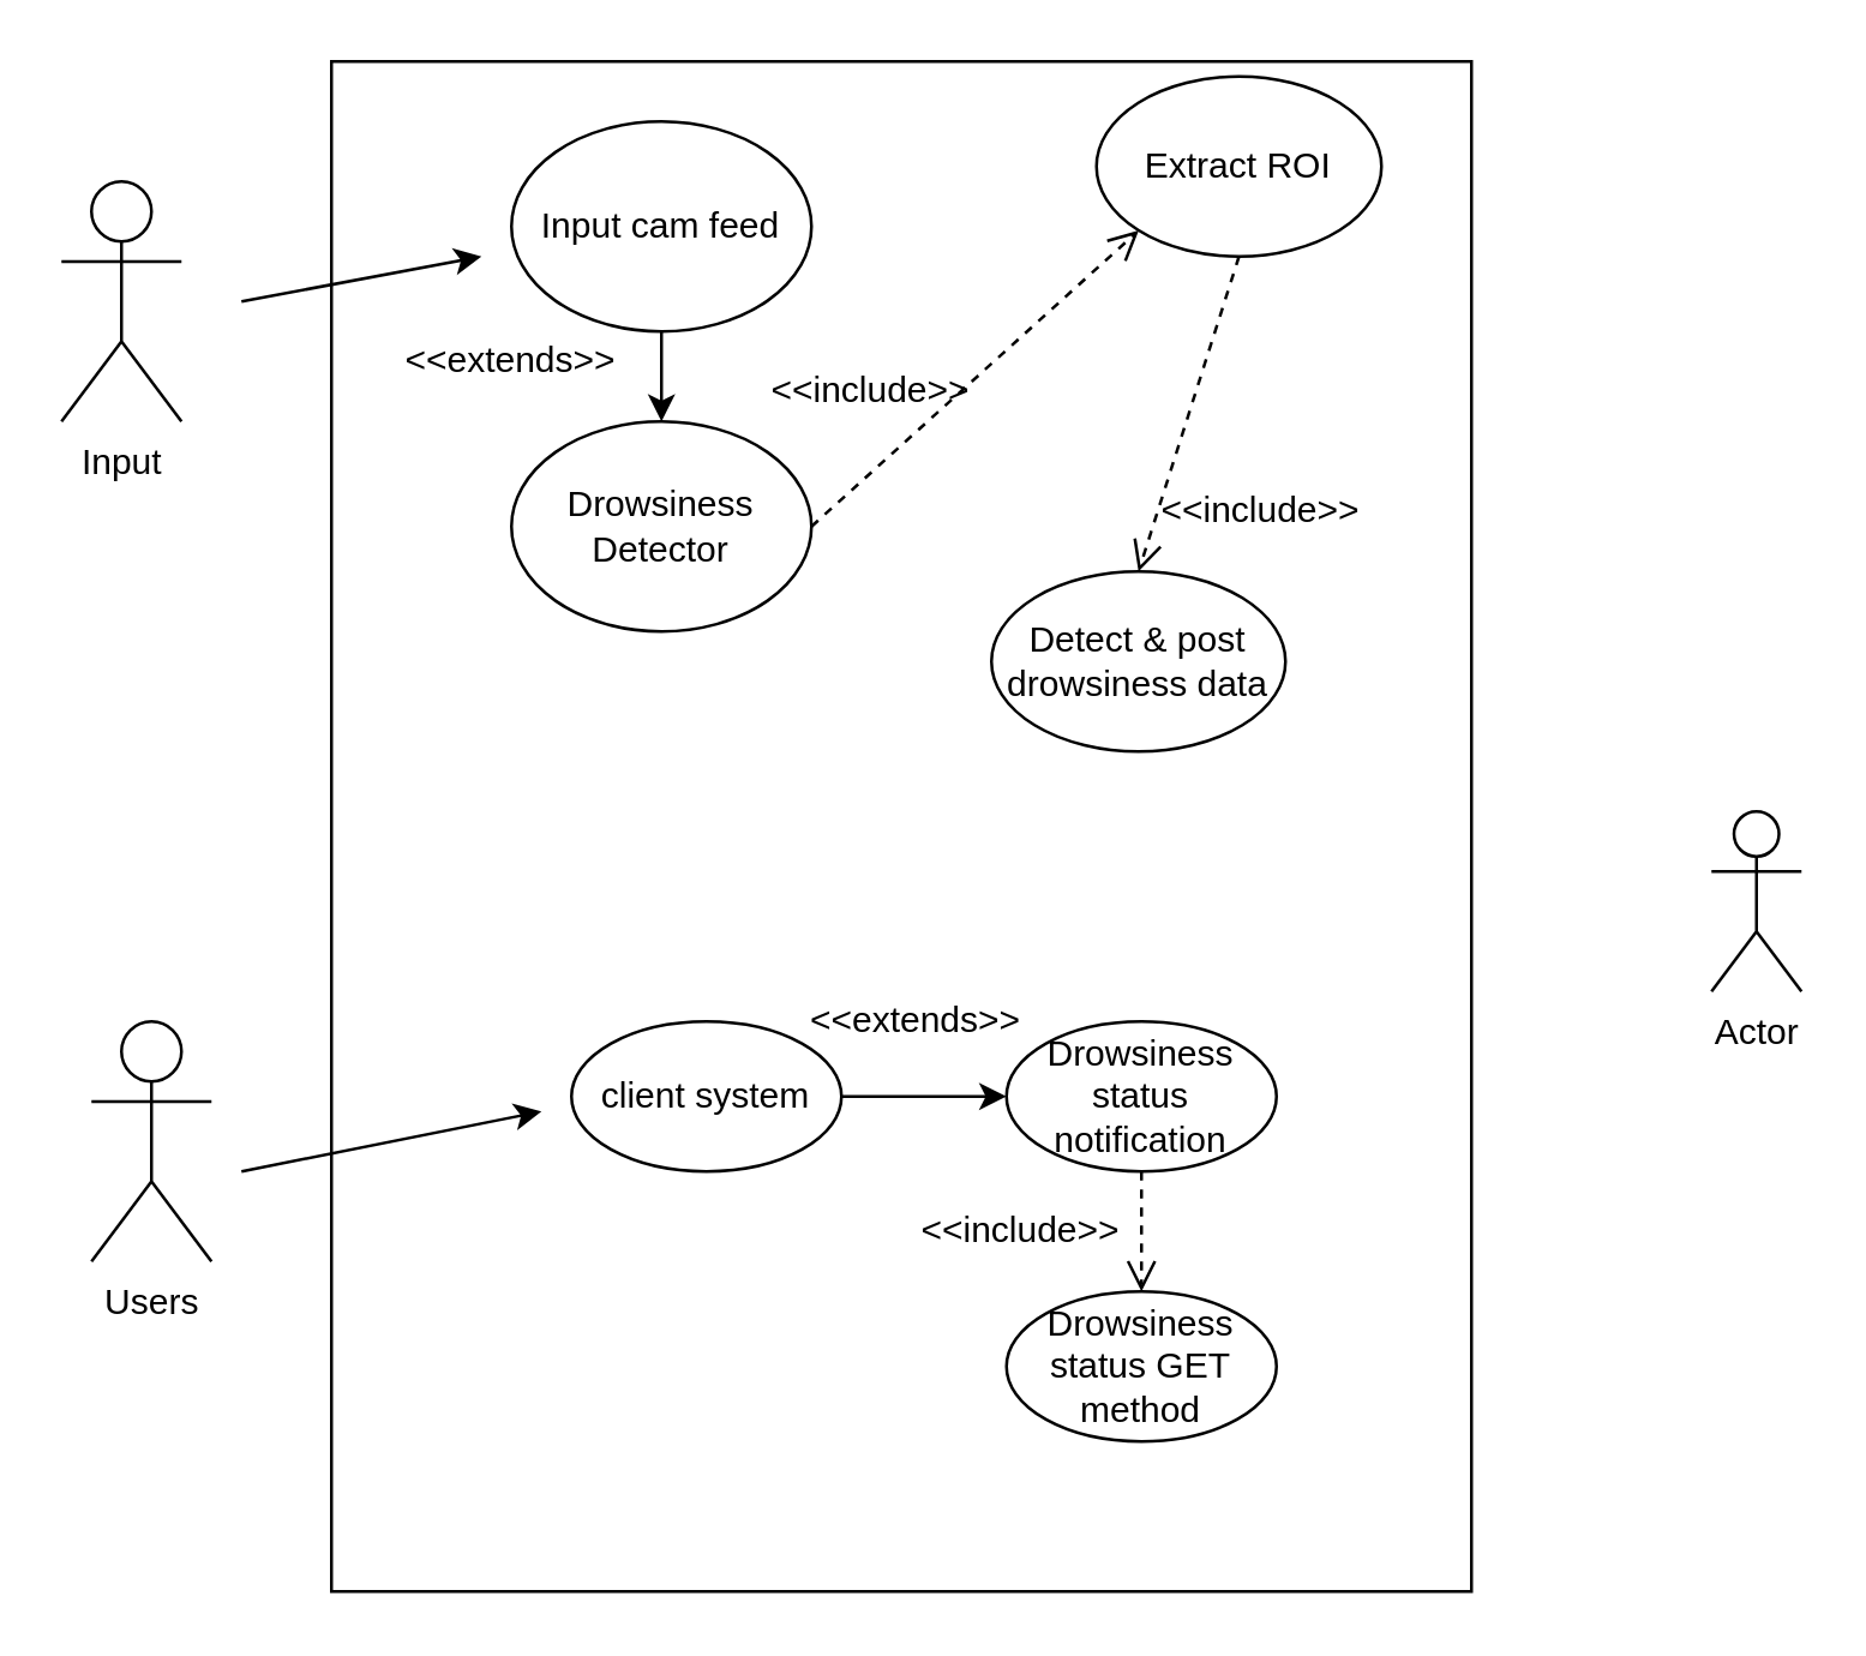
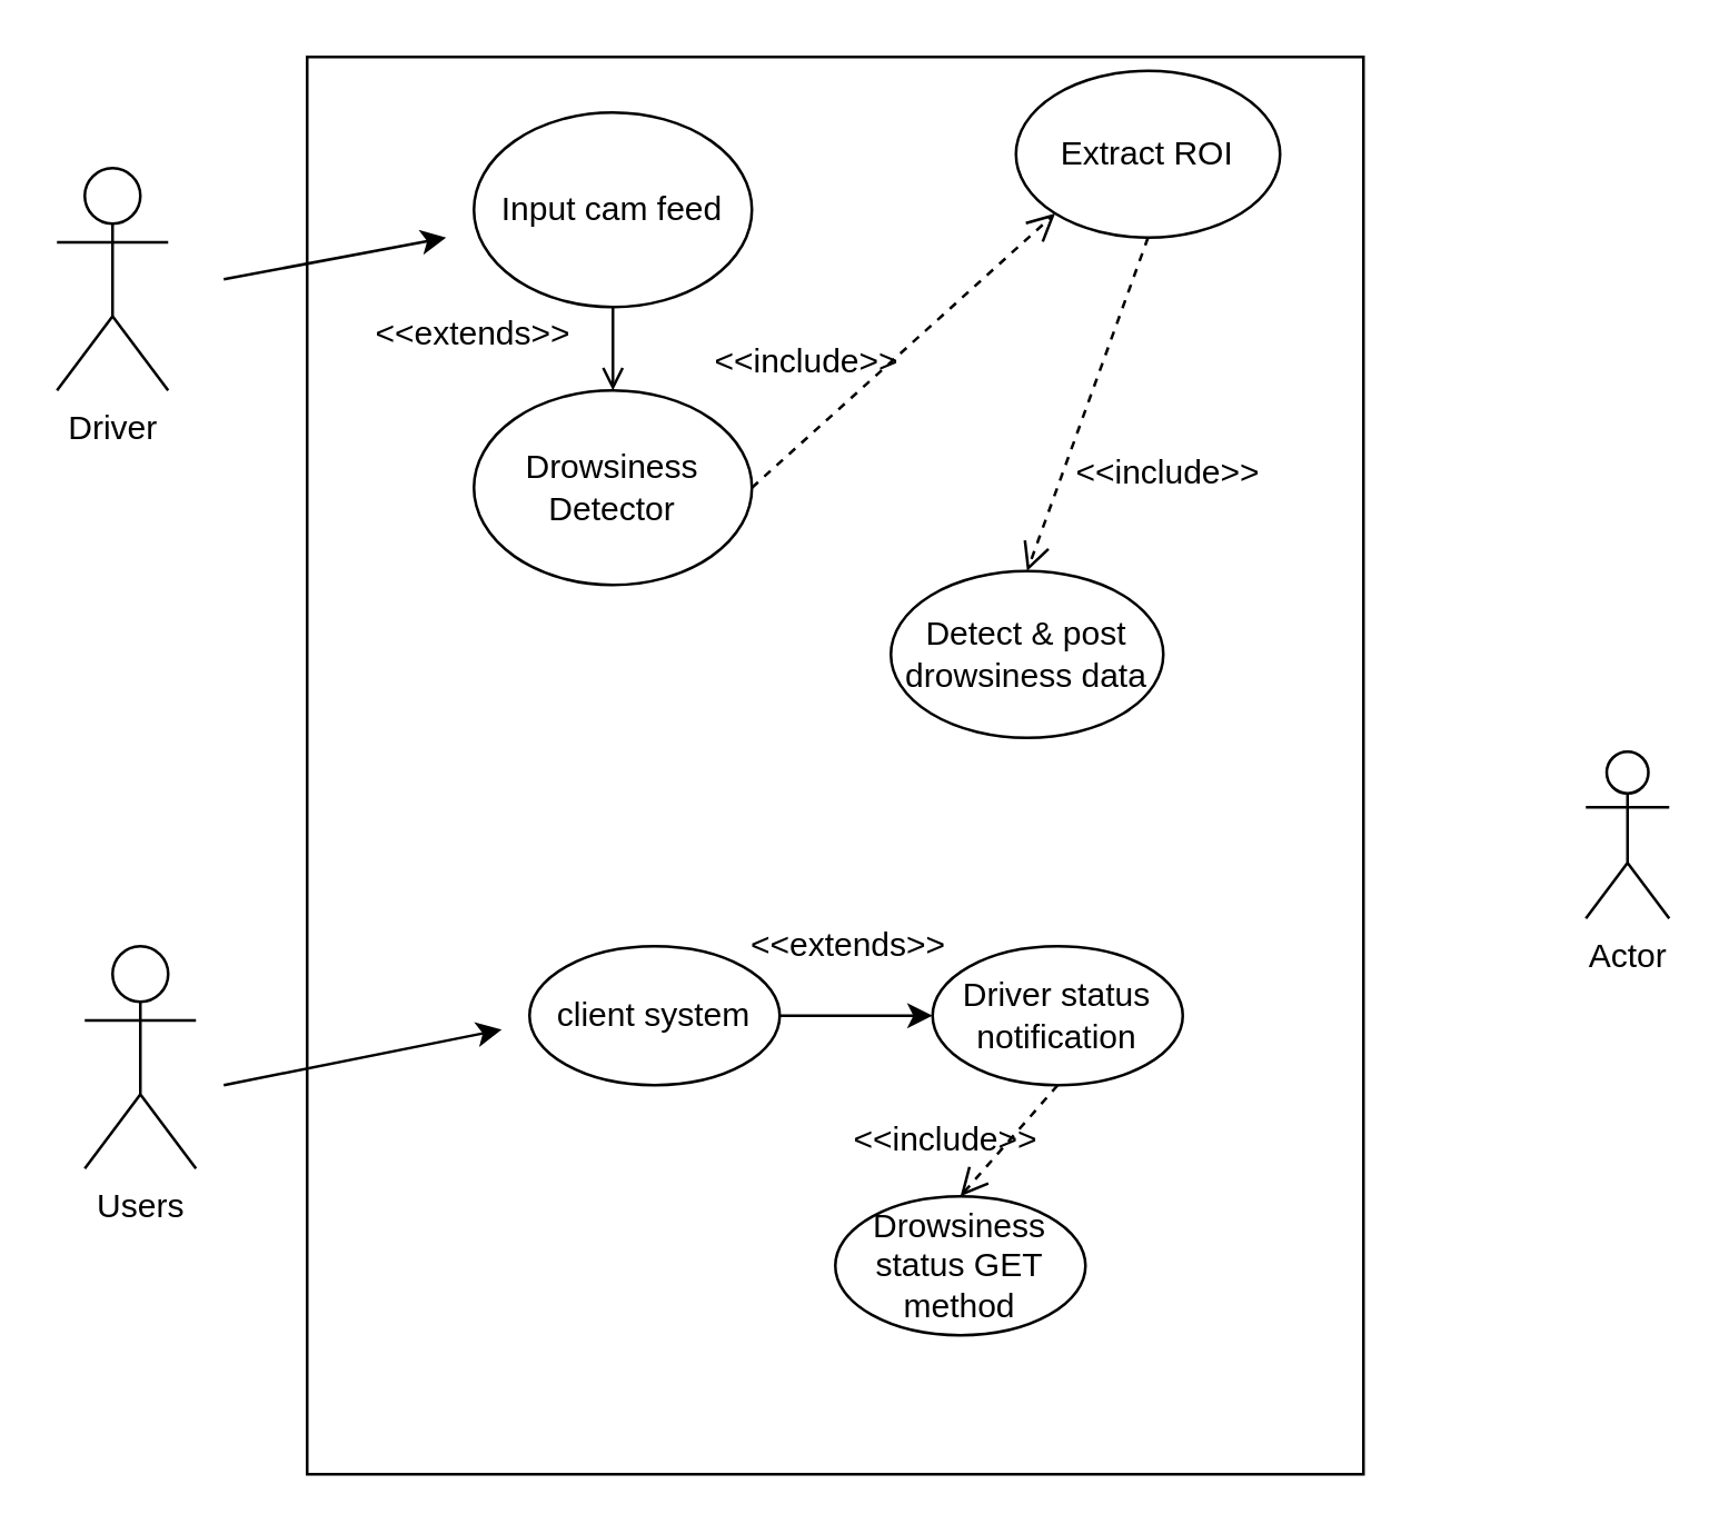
  <mxCell id="0" />
  <mxCell id="1" parent="0" />
  <mxCell id="2" value="" style="whiteSpace=wrap;html=1;" vertex="1" parent="1"><mxGeometry x="110" y="20" width="380" height="510" as="geometry" /></mxCell>
  <mxCell id="3" value="Actor" style="shape=umlActor;verticalLabelPosition=bottom;verticalAlign=top;html=1;outlineConnect=0;" vertex="1" parent="1"><mxGeometry x="570" y="270" width="30" height="60" as="geometry" /></mxCell>
  <mxCell id="4" value="Input cam feed" style="ellipse;whiteSpace=wrap;html=1;" vertex="1" parent="1"><mxGeometry x="170" y="40" width="100" height="70" as="geometry" /></mxCell>
  <mxCell id="5" value="" style="endArrow=classic;html=1;" edge="1" parent="1"><mxGeometry width="50" height="50" relative="1" as="geometry"><mxPoint x="80" y="100" as="sourcePoint" /><mxPoint x="160" y="85" as="targetPoint" /></mxGeometry></mxCell>
  <mxCell id="6" value="&amp;lt;&amp;lt;extends&amp;gt;&amp;gt;" style="text;html=1;strokeColor=none;fillColor=none;align=center;verticalAlign=middle;whiteSpace=wrap;" vertex="1" parent="1"><mxGeometry x="150" y="110" width="40" height="20" as="geometry" /></mxCell>
  <mxCell id="7" value="Drowsiness Detector" style="ellipse;whiteSpace=wrap;html=1;" vertex="1" parent="1"><mxGeometry x="170" y="140" width="100" height="70" as="geometry" /></mxCell>
- <mxCell id="8" value="" style="endArrow=classic;html=1;entryX=0.5;entryY=0;entryDx=0;entryDy=0;" edge="1" parent="1" source="4" target="7"><mxGeometry width="50" height="50" relative="1" as="geometry"><mxPoint x="240" y="140" as="sourcePoint" /><mxPoint x="290" y="90" as="targetPoint" /></mxGeometry></mxCell>
+ <mxCell id="8" value="" style="endArrow=open;html=1;entryX=0.5;entryY=0;entryDx=0;entryDy=0;" edge="1" parent="1" source="4" target="7"><mxGeometry width="50" height="50" relative="1" as="geometry"><mxPoint x="240" y="140" as="sourcePoint" /><mxPoint x="290" y="90" as="targetPoint" /></mxGeometry></mxCell>
  <mxCell id="9" value="Extract ROI" style="ellipse;whiteSpace=wrap;html=1;" vertex="1" parent="1"><mxGeometry x="365" y="25" width="95" height="60" as="geometry" /></mxCell>
- <mxCell id="10" value="Detect &amp;amp; post drowsiness data" style="ellipse;whiteSpace=wrap;html=1;" vertex="1" parent="1"><mxGeometry x="330" y="190" width="98" height="60" as="geometry" /></mxCell>
- <mxCell id="11" value="Input" style="shape=umlActor;verticalLabelPosition=bottom;verticalAlign=top;html=1;rounded=0;sketch=0;" vertex="1" parent="1"><mxGeometry x="20" y="60" width="40" height="80" as="geometry" /></mxCell>
+ <mxCell id="10" value="Detect &amp;amp; post drowsiness data" style="ellipse;whiteSpace=wrap;html=1;" vertex="1" parent="1"><mxGeometry x="320" y="205" width="98" height="60" as="geometry" /></mxCell>
+ <mxCell id="11" value="Driver" style="shape=umlActor;verticalLabelPosition=bottom;verticalAlign=top;html=1;rounded=0;sketch=0;" vertex="1" parent="1"><mxGeometry x="20" y="60" width="40" height="80" as="geometry" /></mxCell>
  <mxCell id="12" value="&amp;lt;&amp;lt;include&amp;gt;&amp;gt;" style="text;html=1;strokeColor=none;fillColor=none;align=center;verticalAlign=middle;whiteSpace=wrap;rounded=0;sketch=0;" vertex="1" parent="1"><mxGeometry x="270" y="120" width="40" height="20" as="geometry" /></mxCell>
  <mxCell id="13" value="&amp;lt;&amp;lt;include&amp;gt;&amp;gt;" style="text;html=1;strokeColor=none;fillColor=none;align=center;verticalAlign=middle;whiteSpace=wrap;rounded=0;sketch=0;" vertex="1" parent="1"><mxGeometry x="400" y="160" width="40" height="20" as="geometry" /></mxCell>
  <mxCell id="14" value="&lt;br&gt;" style="html=1;verticalAlign=bottom;endArrow=open;dashed=1;endSize=8;exitX=1;exitY=0.5;exitDx=0;exitDy=0;entryX=0;entryY=1;entryDx=0;entryDy=0;" edge="1" parent="1" source="7" target="9"><mxGeometry relative="1" as="geometry"><mxPoint x="350" y="170" as="sourcePoint" /><mxPoint x="270" y="170" as="targetPoint" /><Array as="points" /></mxGeometry></mxCell>
  <mxCell id="15" value="&lt;br&gt;" style="html=1;verticalAlign=bottom;endArrow=open;dashed=1;endSize=8;exitX=0.5;exitY=1;exitDx=0;exitDy=0;entryX=0.5;entryY=0;entryDx=0;entryDy=0;" edge="1" parent="1" source="9" target="10"><mxGeometry relative="1" as="geometry"><mxPoint x="280" y="185" as="sourcePoint" /><mxPoint x="354.091" y="151.325" as="targetPoint" /><Array as="points" /></mxGeometry></mxCell>
  <mxCell id="16" value="client system" style="ellipse;whiteSpace=wrap;html=1;rounded=0;sketch=0;" vertex="1" parent="1"><mxGeometry x="190" y="340" width="90" height="50" as="geometry" /></mxCell>
  <mxCell id="17" value="Users" style="shape=umlActor;verticalLabelPosition=bottom;verticalAlign=top;html=1;rounded=0;sketch=0;" vertex="1" parent="1"><mxGeometry x="30" y="340" width="40" height="80" as="geometry" /></mxCell>
  <mxCell id="18" value="" style="endArrow=classic;html=1;" edge="1" parent="1"><mxGeometry width="50" height="50" relative="1" as="geometry"><mxPoint x="80" y="390" as="sourcePoint" /><mxPoint x="180" y="370" as="targetPoint" /></mxGeometry></mxCell>
- <mxCell id="19" value="Drowsiness status notification" style="ellipse;whiteSpace=wrap;html=1;rounded=0;sketch=0;" vertex="1" parent="1"><mxGeometry x="335" y="340" width="90" height="50" as="geometry" /></mxCell>
+ <mxCell id="19" value="Driver status notification" style="ellipse;whiteSpace=wrap;html=1;rounded=0;sketch=0;" vertex="1" parent="1"><mxGeometry x="335" y="340" width="90" height="50" as="geometry" /></mxCell>
  <mxCell id="20" value="" style="endArrow=classic;html=1;entryX=0;entryY=0.5;entryDx=0;entryDy=0;exitX=1;exitY=0.5;exitDx=0;exitDy=0;" edge="1" parent="1" source="16" target="19"><mxGeometry width="50" height="50" relative="1" as="geometry"><mxPoint x="90" y="400" as="sourcePoint" /><mxPoint x="190" y="380" as="targetPoint" /></mxGeometry></mxCell>
  <mxCell id="21" value="&amp;lt;&amp;lt;extends&amp;gt;&amp;gt;" style="text;html=1;strokeColor=none;fillColor=none;align=center;verticalAlign=middle;whiteSpace=wrap;" vertex="1" parent="1"><mxGeometry x="285" y="300" width="40" height="80" as="geometry" /></mxCell>
- <mxCell id="22" value="Drowsiness status GET method" style="ellipse;whiteSpace=wrap;html=1;rounded=0;sketch=0;" vertex="1" parent="1"><mxGeometry x="335" y="430" width="90" height="50" as="geometry" /></mxCell>
+ <mxCell id="22" value="Drowsiness status GET method" style="ellipse;whiteSpace=wrap;html=1;rounded=0;sketch=0;" vertex="1" parent="1"><mxGeometry x="300" y="430" width="90" height="50" as="geometry" /></mxCell>
  <mxCell id="23" value="&lt;br&gt;" style="html=1;verticalAlign=bottom;endArrow=open;dashed=1;endSize=8;entryX=0.5;entryY=0;entryDx=0;entryDy=0;exitX=0.5;exitY=1;exitDx=0;exitDy=0;" edge="1" parent="1" source="19" target="22"><mxGeometry relative="1" as="geometry"><mxPoint x="279" y="334" as="sourcePoint" /><mxPoint x="353.091" y="300.325" as="targetPoint" /><Array as="points" /></mxGeometry></mxCell>
  <mxCell id="24" value="&amp;lt;&amp;lt;include&amp;gt;&amp;gt;" style="text;html=1;strokeColor=none;fillColor=none;align=center;verticalAlign=middle;whiteSpace=wrap;rounded=0;sketch=0;" vertex="1" parent="1"><mxGeometry x="320" y="400" width="40" height="20" as="geometry" /></mxCell>
